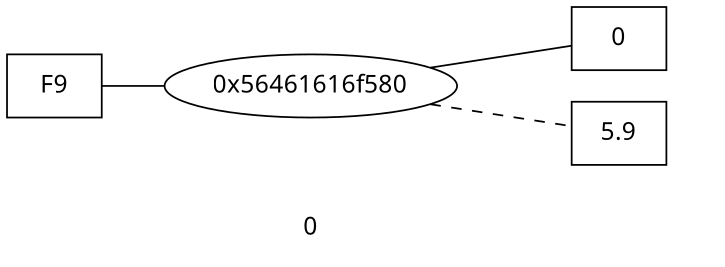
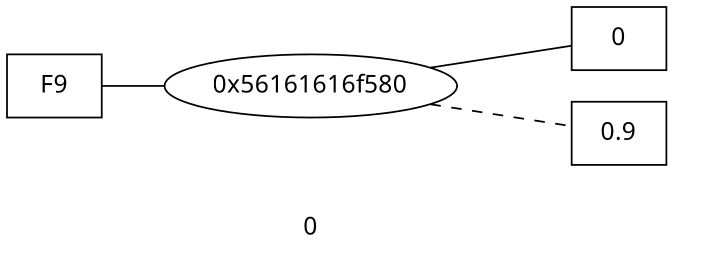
  digraph {
    fontname="Noto Sans"
    rankdir=LR
    node [fontname="Noto Sans" shape=box]
    edge [dir=none fontname="Noto Sans"]
    "CONST NODES" [shape=plaintext style=invis]
    " 0 " [shape=plaintext]
    n3 [label=F9]
-   "0x56461616f580" [shape=""]
+   "0x56461616f580" [label="0x56161616f580" shape=""]
    n5 [label=0]
-   n6 [label=5.9]
+   n6 [label=0.9]
    subgraph sub_1 {
      "CONST NODES"
      " 0 "
    }
    subgraph sub_2 {
      rank=same
      n3
    }
    subgraph sub_3 {
      rank=same
      " 0 "
      "0x56461616f580"
    }
    subgraph sub_4 {
      rank=same
      "CONST NODES"
      subgraph sub_5 {
        rank=same
        n5
        n6
      }
    }
    " 0 " -> "CONST NODES" [style=invis]
    n3 -> "0x56461616f580" [style=solid]
    "0x56461616f580" -> n5
    "0x56461616f580" -> n6 [style=dashed]
  }
